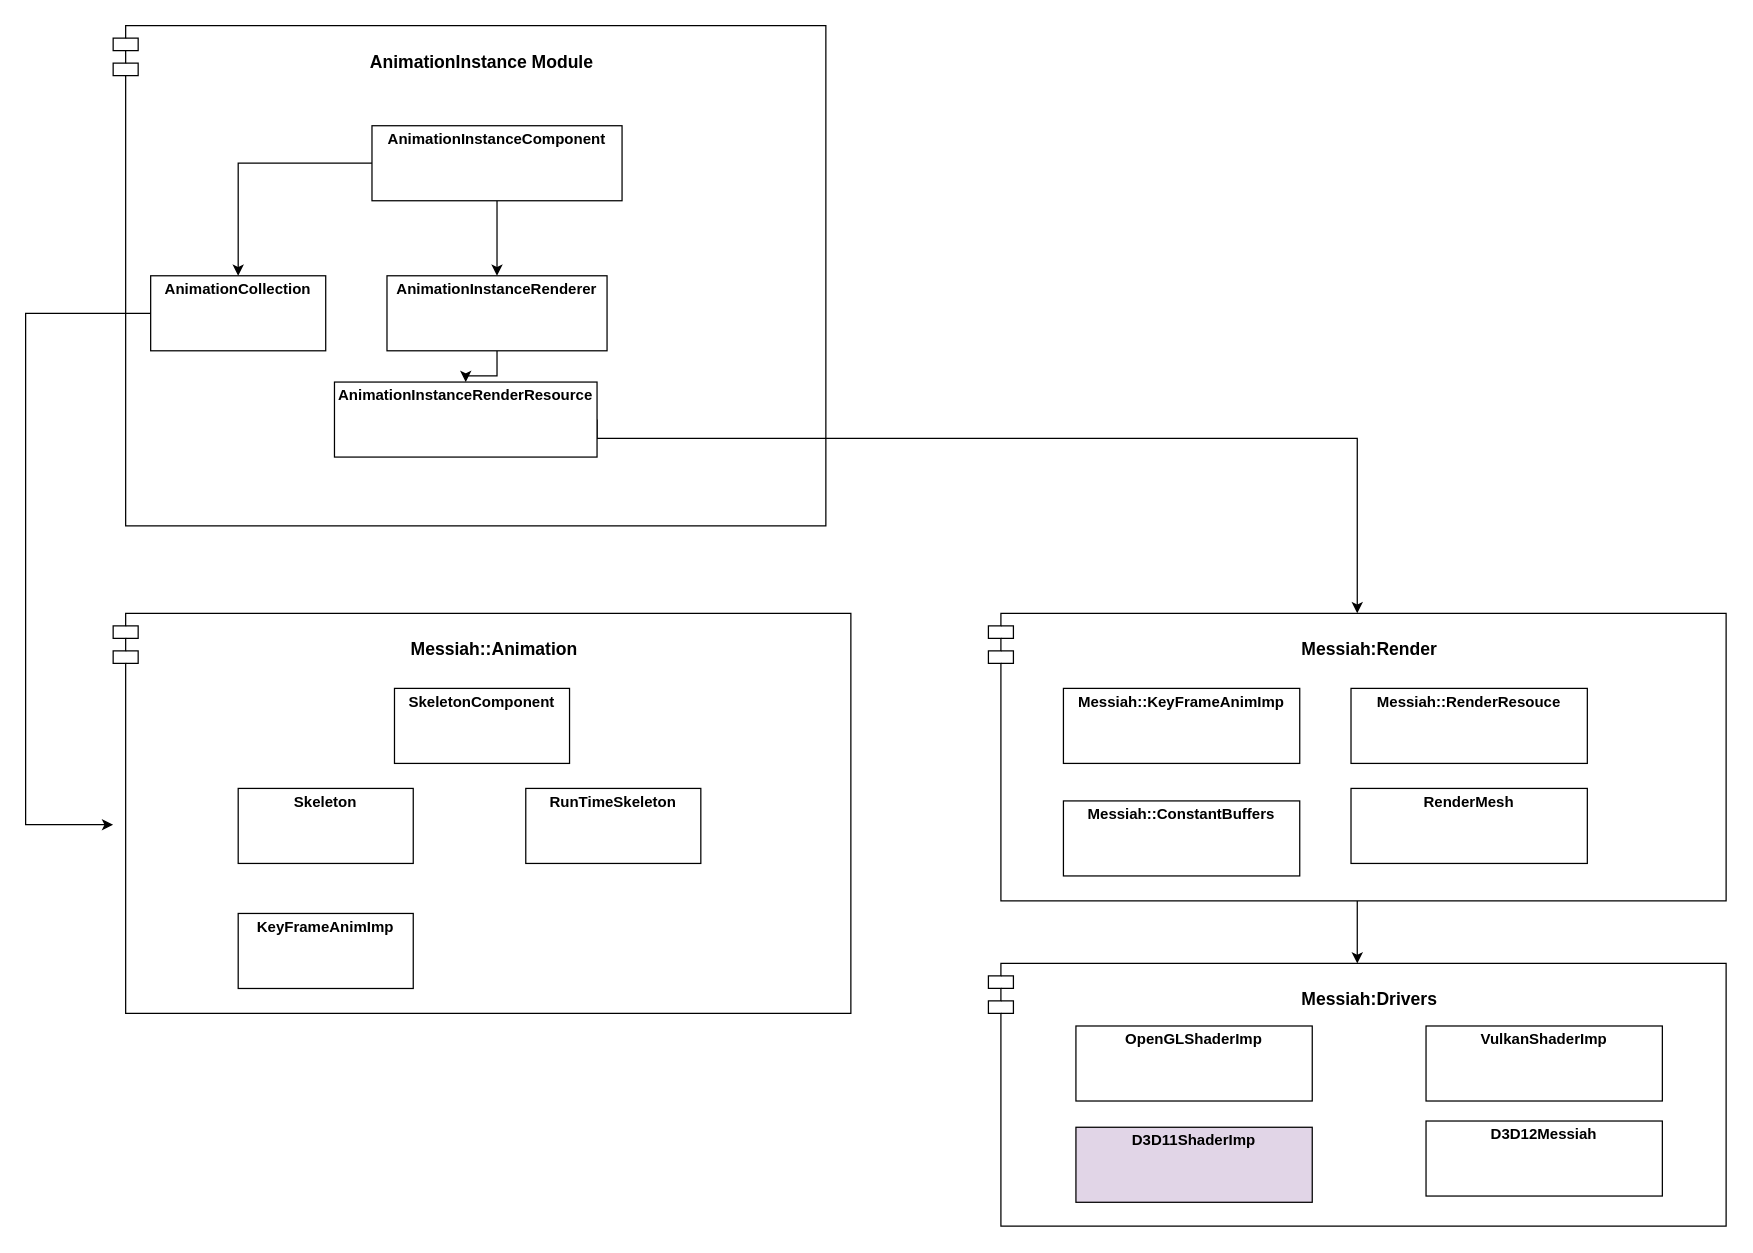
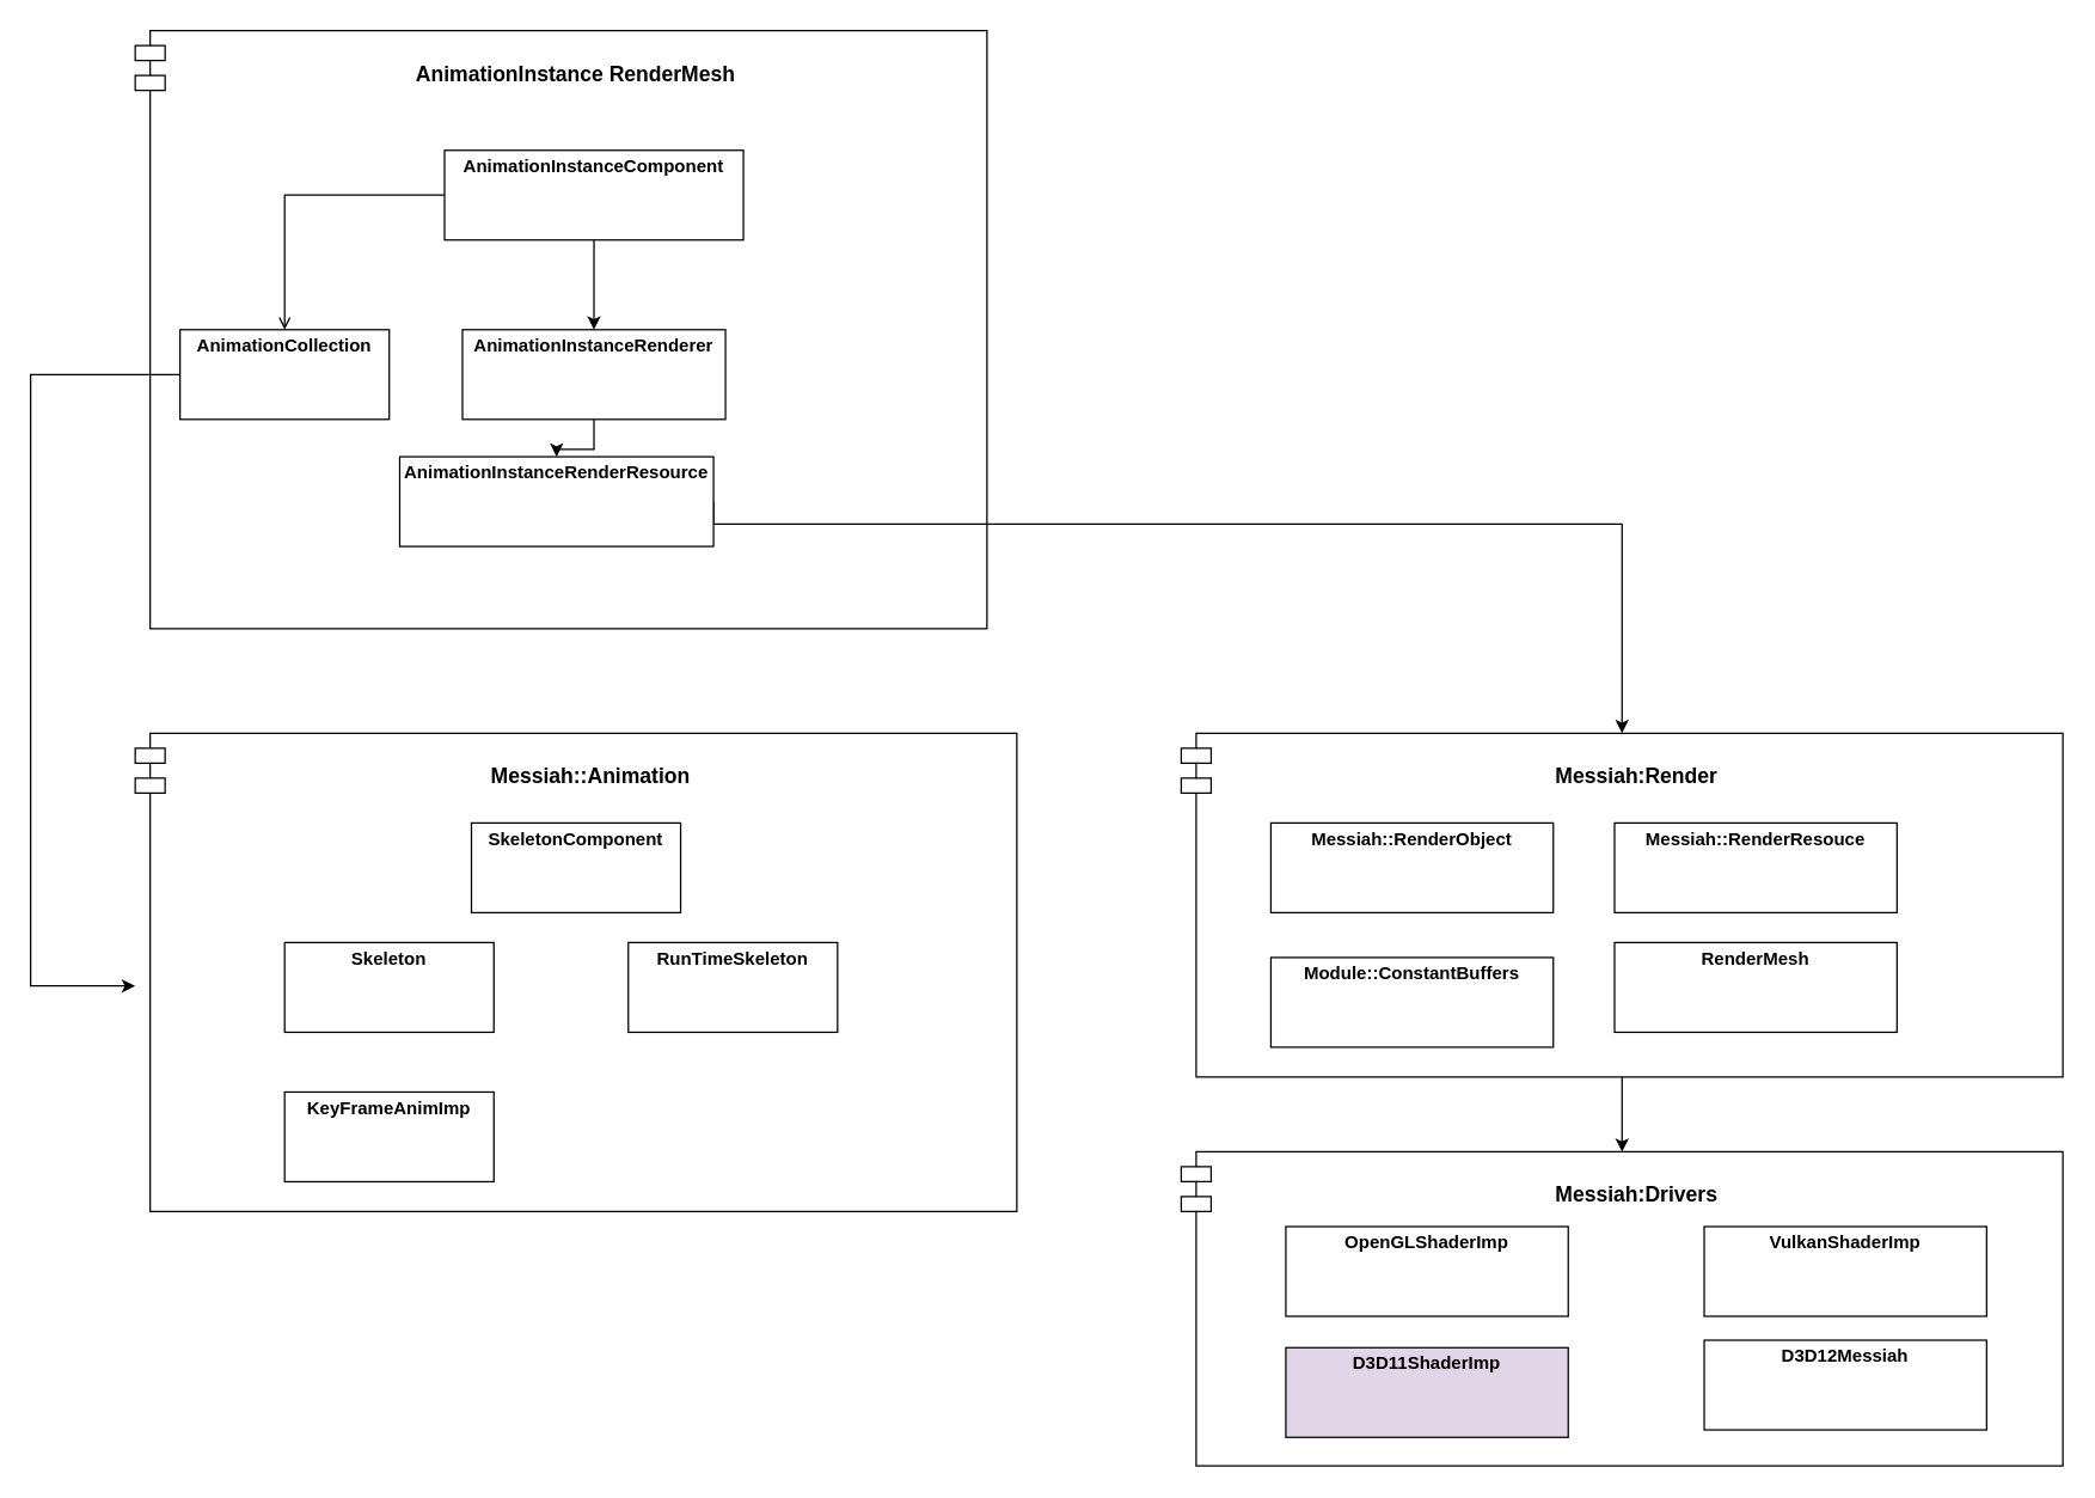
  <mxCell id="0" />
  <mxCell id="1" parent="0" />
- <mxCell id="2" value="&lt;h3&gt;AnimationInstance Module&lt;/h3&gt;" style="shape=module;align=left;spacingLeft=20;align=center;verticalAlign=top;whiteSpace=wrap;html=1;" parent="1" vertex="1"><mxGeometry x="90" y="20" width="570" height="400" as="geometry" /></mxCell>
+ <mxCell id="2" value="&lt;h3&gt;AnimationInstance RenderMesh&lt;/h3&gt;" style="shape=module;align=left;spacingLeft=20;align=center;verticalAlign=top;whiteSpace=wrap;html=1;" parent="1" vertex="1"><mxGeometry x="90" y="20" width="570" height="400" as="geometry" /></mxCell>
  <mxCell id="3" value="&lt;h3&gt;Messiah::Animation&lt;/h3&gt;" style="shape=module;align=left;spacingLeft=20;align=center;verticalAlign=top;whiteSpace=wrap;html=1;" parent="1" vertex="1"><mxGeometry x="90" y="490" width="590" height="320" as="geometry" /></mxCell>
  <mxCell id="4" value="&lt;p style=&quot;margin:0px;margin-top:4px;text-align:center;&quot;&gt;&lt;b&gt;KeyFrameAnimImp&lt;/b&gt;&lt;/p&gt;" style="verticalAlign=top;align=left;overflow=fill;html=1;whiteSpace=wrap;" parent="1" vertex="1"><mxGeometry x="190" y="730" width="140" height="60" as="geometry" /></mxCell>
  <mxCell id="5" value="&lt;p style=&quot;margin:0px;margin-top:4px;text-align:center;&quot;&gt;&lt;b&gt;Skeleton&lt;/b&gt;&lt;/p&gt;" style="verticalAlign=top;align=left;overflow=fill;html=1;whiteSpace=wrap;" parent="1" vertex="1"><mxGeometry x="190" y="630" width="140" height="60" as="geometry" /></mxCell>
  <mxCell id="6" value="&lt;p style=&quot;margin:0px;margin-top:4px;text-align:center;&quot;&gt;&lt;b&gt;RunTimeSkeleton&lt;/b&gt;&lt;/p&gt;" style="verticalAlign=top;align=left;overflow=fill;html=1;whiteSpace=wrap;" parent="1" vertex="1"><mxGeometry x="420" y="630" width="140" height="60" as="geometry" /></mxCell>
  <mxCell id="7" value="&lt;p style=&quot;margin:0px;margin-top:4px;text-align:center;&quot;&gt;&lt;b&gt;AnimationCollection&lt;/b&gt;&lt;/p&gt;" style="verticalAlign=top;align=left;overflow=fill;html=1;whiteSpace=wrap;" parent="1" vertex="1"><mxGeometry x="120" y="220" width="140" height="60" as="geometry" /></mxCell>
  <mxCell id="8" style="edgeStyle=orthogonalEdgeStyle;rounded=0;orthogonalLoop=1;jettySize=auto;html=1;exitX=0.5;exitY=1;exitDx=0;exitDy=0;" parent="1" source="10" target="12" edge="1"><mxGeometry relative="1" as="geometry" /></mxCell>
- <mxCell id="9" style="edgeStyle=orthogonalEdgeStyle;rounded=0;orthogonalLoop=1;jettySize=auto;html=1;" parent="1" source="10" target="7" edge="1"><mxGeometry relative="1" as="geometry" /></mxCell>
+ <mxCell id="9" style="edgeStyle=orthogonalEdgeStyle;rounded=0;orthogonalLoop=1;jettySize=auto;html=1;endArrow=open;" parent="1" source="10" target="7" edge="1"><mxGeometry relative="1" as="geometry" /></mxCell>
  <mxCell id="10" value="&lt;p style=&quot;margin:0px;margin-top:4px;text-align:center;&quot;&gt;&lt;b&gt;AnimationInstanceComponent&lt;/b&gt;&lt;/p&gt;" style="verticalAlign=top;align=left;overflow=fill;html=1;whiteSpace=wrap;" parent="1" vertex="1"><mxGeometry x="297" y="100" width="200" height="60" as="geometry" /></mxCell>
  <mxCell id="11" value="" style="edgeStyle=orthogonalEdgeStyle;rounded=0;orthogonalLoop=1;jettySize=auto;html=1;" parent="1" source="12" target="14" edge="1"><mxGeometry relative="1" as="geometry" /></mxCell>
  <mxCell id="12" value="&lt;p style=&quot;margin:0px;margin-top:4px;text-align:center;&quot;&gt;&lt;b&gt;AnimationInstanceRenderer&lt;/b&gt;&lt;/p&gt;" style="verticalAlign=top;align=left;overflow=fill;html=1;whiteSpace=wrap;" parent="1" vertex="1"><mxGeometry x="309" y="220" width="176" height="60" as="geometry" /></mxCell>
  <mxCell id="13" style="edgeStyle=orthogonalEdgeStyle;rounded=0;orthogonalLoop=1;jettySize=auto;html=1;exitX=1;exitY=0.5;exitDx=0;exitDy=0;entryX=0.5;entryY=0;entryDx=0;entryDy=0;" edge="1" parent="1" source="14" target="17"><mxGeometry relative="1" as="geometry"><Array as="points"><mxPoint x="1085" y="350" /></Array></mxGeometry></mxCell>
  <mxCell id="14" value="&lt;p style=&quot;margin:0px;margin-top:4px;text-align:center;&quot;&gt;&lt;b&gt;AnimationInstanceRenderResource&lt;/b&gt;&lt;/p&gt;" style="verticalAlign=top;align=left;overflow=fill;html=1;whiteSpace=wrap;" parent="1" vertex="1"><mxGeometry x="267" y="305" width="210" height="60" as="geometry" /></mxCell>
  <mxCell id="15" style="edgeStyle=orthogonalEdgeStyle;rounded=0;orthogonalLoop=1;jettySize=auto;html=1;" parent="1" source="7" edge="1" target="3"><mxGeometry relative="1" as="geometry"><mxPoint x="70" y="659" as="targetPoint" /><Array as="points"><mxPoint x="20" y="250" /><mxPoint x="20" y="659" /></Array></mxGeometry></mxCell>
  <mxCell id="16" style="edgeStyle=orthogonalEdgeStyle;rounded=0;orthogonalLoop=1;jettySize=auto;html=1;" edge="1" parent="1" source="17" target="22"><mxGeometry relative="1" as="geometry" /></mxCell>
  <mxCell id="17" value="&lt;h3&gt;Messiah:Render&lt;/h3&gt;" style="shape=module;align=left;spacingLeft=20;align=center;verticalAlign=top;whiteSpace=wrap;html=1;" parent="1" vertex="1"><mxGeometry x="790" y="490" width="590" height="230" as="geometry" /></mxCell>
  <mxCell id="18" value="&lt;p style=&quot;margin:0px;margin-top:4px;text-align:center;&quot;&gt;&lt;b&gt;SkeletonComponent&lt;/b&gt;&lt;/p&gt;" style="verticalAlign=top;align=left;overflow=fill;html=1;whiteSpace=wrap;" vertex="1" parent="1"><mxGeometry x="315" y="550" width="140" height="60" as="geometry" /></mxCell>
  <mxCell id="19" value="&lt;p style=&quot;margin:0px;margin-top:4px;text-align:center;&quot;&gt;&lt;b&gt;Messiah::RenderResouce&lt;/b&gt;&lt;/p&gt;" style="verticalAlign=top;align=left;overflow=fill;html=1;whiteSpace=wrap;" vertex="1" parent="1"><mxGeometry x="1080" y="550" width="189" height="60" as="geometry" /></mxCell>
- <mxCell id="20" value="&lt;p style=&quot;margin:0px;margin-top:4px;text-align:center;&quot;&gt;&lt;b&gt;Messiah::ConstantBuffers&lt;/b&gt;&lt;/p&gt;" style="verticalAlign=top;align=left;overflow=fill;html=1;whiteSpace=wrap;" vertex="1" parent="1"><mxGeometry x="850" y="640" width="189" height="60" as="geometry" /></mxCell>
+ <mxCell id="20" value="&lt;p style=&quot;margin:0px;margin-top:4px;text-align:center;&quot;&gt;&lt;b&gt;Module::ConstantBuffers&lt;/b&gt;&lt;/p&gt;" style="verticalAlign=top;align=left;overflow=fill;html=1;whiteSpace=wrap;" vertex="1" parent="1"><mxGeometry x="850" y="640" width="189" height="60" as="geometry" /></mxCell>
  <mxCell id="21" value="&lt;p style=&quot;margin:0px;margin-top:4px;text-align:center;&quot;&gt;&lt;b&gt;RenderMesh&lt;/b&gt;&lt;/p&gt;" style="verticalAlign=top;align=left;overflow=fill;html=1;whiteSpace=wrap;" vertex="1" parent="1"><mxGeometry x="1080" y="630" width="189" height="60" as="geometry" /></mxCell>
  <mxCell id="22" value="&lt;h3&gt;Messiah:Drivers&lt;/h3&gt;" style="shape=module;align=left;spacingLeft=20;align=center;verticalAlign=top;whiteSpace=wrap;html=1;" vertex="1" parent="1"><mxGeometry x="790" y="770" width="590" height="210" as="geometry" /></mxCell>
  <mxCell id="23" value="&lt;p style=&quot;margin:0px;margin-top:4px;text-align:center;&quot;&gt;&lt;b&gt;OpenGLShaderImp&lt;/b&gt;&lt;/p&gt;" style="verticalAlign=top;align=left;overflow=fill;html=1;whiteSpace=wrap;" vertex="1" parent="1"><mxGeometry x="860" y="820" width="189" height="60" as="geometry" /></mxCell>
  <mxCell id="24" value="&lt;p style=&quot;margin:0px;margin-top:4px;text-align:center;&quot;&gt;&lt;b&gt;D3D11ShaderImp&lt;/b&gt;&lt;/p&gt;" style="verticalAlign=top;align=left;overflow=fill;html=1;whiteSpace=wrap;fillColor=#e1d5e7;" vertex="1" parent="1"><mxGeometry x="860" y="901" width="189" height="60" as="geometry" /></mxCell>
  <mxCell id="25" value="&lt;p style=&quot;margin:0px;margin-top:4px;text-align:center;&quot;&gt;&lt;b&gt;D3D12Messiah&lt;/b&gt;&lt;/p&gt;" style="verticalAlign=top;align=left;overflow=fill;html=1;whiteSpace=wrap;" vertex="1" parent="1"><mxGeometry x="1140" y="896" width="189" height="60" as="geometry" /></mxCell>
  <mxCell id="26" value="&lt;p style=&quot;margin:0px;margin-top:4px;text-align:center;&quot;&gt;&lt;b&gt;VulkanShaderImp&lt;/b&gt;&lt;/p&gt;" style="verticalAlign=top;align=left;overflow=fill;html=1;whiteSpace=wrap;" vertex="1" parent="1"><mxGeometry x="1140" y="820" width="189" height="60" as="geometry" /></mxCell>
- <mxCell id="27" value="&lt;p style=&quot;margin:0px;margin-top:4px;text-align:center;&quot;&gt;&lt;b&gt;Messiah::KeyFrameAnimImp&lt;/b&gt;&lt;/p&gt;" style="verticalAlign=top;align=left;overflow=fill;html=1;whiteSpace=wrap;" vertex="1" parent="1"><mxGeometry x="850" y="550" width="189" height="60" as="geometry" /></mxCell>
+ <mxCell id="27" value="&lt;p style=&quot;margin:0px;margin-top:4px;text-align:center;&quot;&gt;&lt;b&gt;Messiah::RenderObject&lt;/b&gt;&lt;/p&gt;" style="verticalAlign=top;align=left;overflow=fill;html=1;whiteSpace=wrap;" vertex="1" parent="1"><mxGeometry x="850" y="550" width="189" height="60" as="geometry" /></mxCell>
